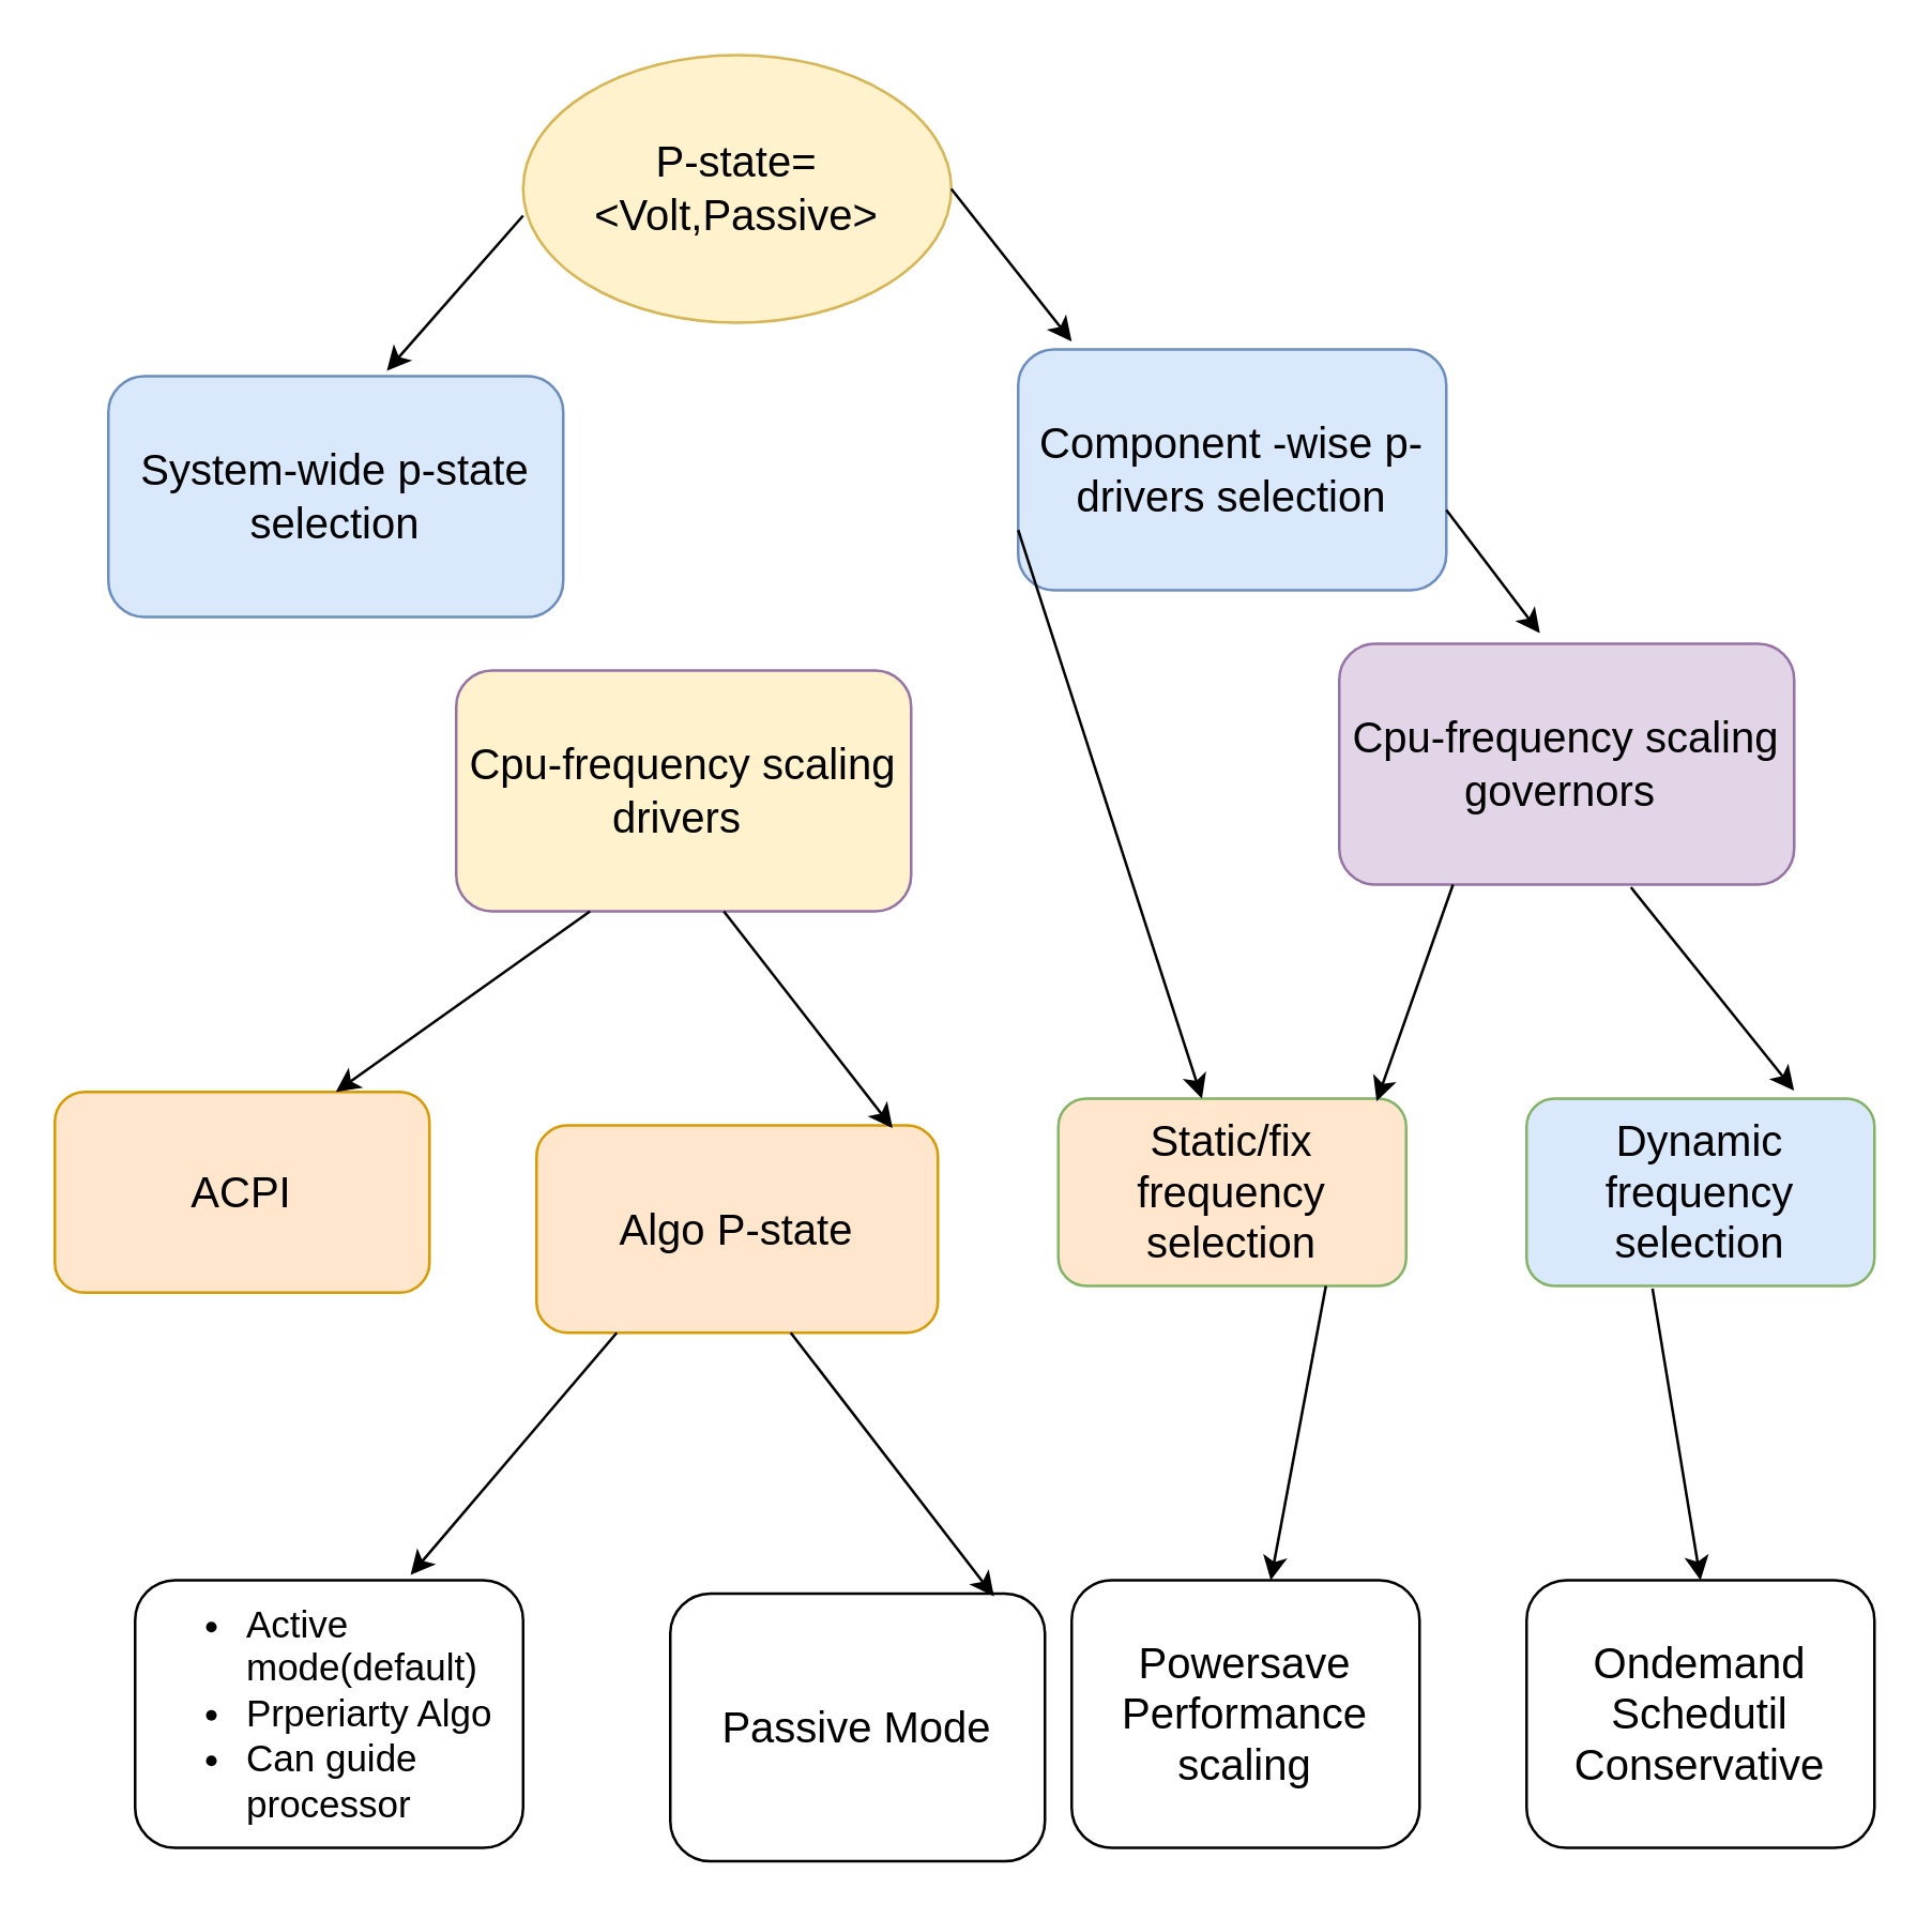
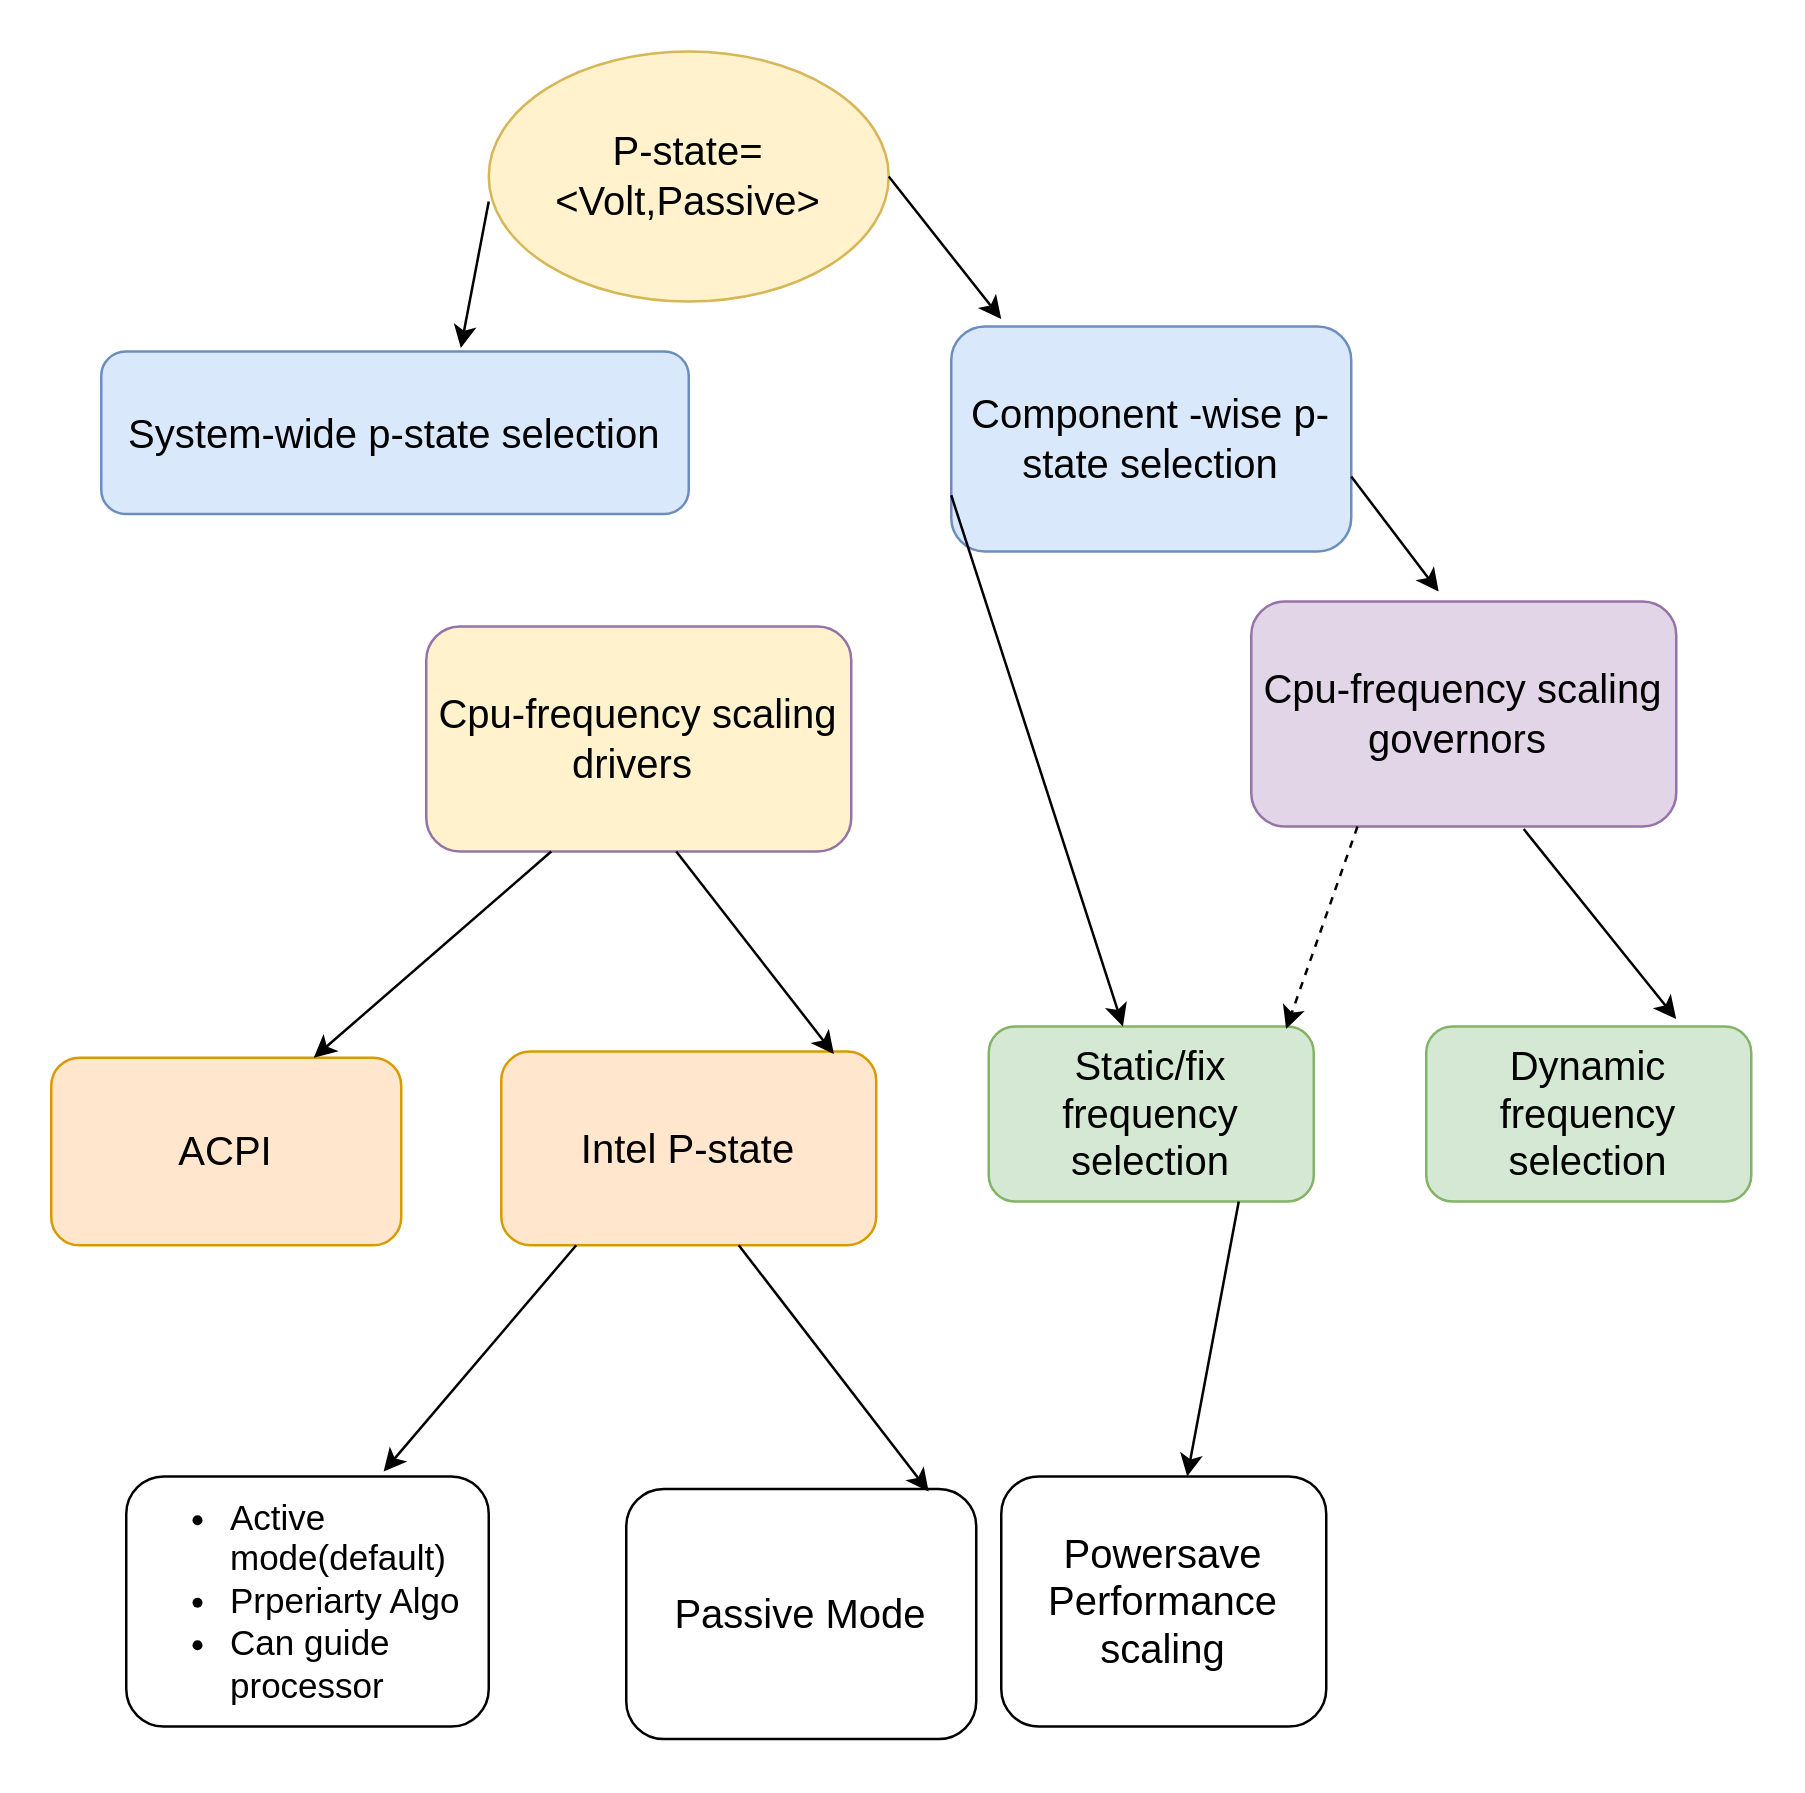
  <mxCell id="0" />
  <mxCell id="1" parent="0" />
- <mxCell id="2" value="&lt;font style=&quot;font-size: 16px;&quot;&gt;Component -wise p-drivers selection&lt;/font&gt;" style="rounded=1;whiteSpace=wrap;html=1;fillColor=#dae8fc;strokeColor=#6c8ebf;" vertex="1" parent="1"><mxGeometry x="380" y="130" width="160" height="90" as="geometry" /></mxCell>
+ <mxCell id="2" value="&lt;font style=&quot;font-size: 16px;&quot;&gt;Component -wise p-state selection&lt;/font&gt;" style="rounded=1;whiteSpace=wrap;html=1;fillColor=#dae8fc;strokeColor=#6c8ebf;" vertex="1" parent="1"><mxGeometry x="380" y="130" width="160" height="90" as="geometry" /></mxCell>
  <mxCell id="3" value="&lt;font style=&quot;font-size: 16px;&quot;&gt;P-state=&amp;lt;Volt,Passive&amp;gt;&lt;/font&gt;" style="ellipse;whiteSpace=wrap;html=1;fillColor=#fff2cc;strokeColor=#d6b656;" vertex="1" parent="1"><mxGeometry x="195" y="20" width="160" height="100" as="geometry" /></mxCell>
- <mxCell id="4" value="&lt;font style=&quot;font-size: 16px;&quot;&gt;System-wide p-state selection&lt;/font&gt;" style="rounded=1;whiteSpace=wrap;html=1;fillColor=#dae8fc;strokeColor=#6c8ebf;" vertex="1" parent="1"><mxGeometry x="40" y="140" width="170" height="90" as="geometry" /></mxCell>
+ <mxCell id="4" value="&lt;font style=&quot;font-size: 16px;&quot;&gt;System-wide p-state selection&lt;/font&gt;" style="rounded=1;whiteSpace=wrap;html=1;fillColor=#dae8fc;strokeColor=#6c8ebf;" vertex="1" parent="1"><mxGeometry x="40" y="140" width="235" height="65" as="geometry" /></mxCell>
  <mxCell id="5" value="&lt;font style=&quot;font-size: 16px;&quot;&gt;Cpu-frequency scaling drivers&amp;nbsp;&lt;/font&gt;" style="rounded=1;whiteSpace=wrap;html=1;fillColor=#fff2cc;strokeColor=#9673a6;" vertex="1" parent="1"><mxGeometry x="170" y="250" width="170" height="90" as="geometry" /></mxCell>
  <mxCell id="6" value="&lt;font style=&quot;font-size: 16px;&quot;&gt;Cpu-frequency scaling governors&amp;nbsp;&lt;/font&gt;" style="rounded=1;whiteSpace=wrap;html=1;fillColor=#e1d5e7;strokeColor=#9673a6;" vertex="1" parent="1"><mxGeometry x="500" y="240" width="170" height="90" as="geometry" /></mxCell>
- <mxCell id="7" value="&lt;font style=&quot;font-size: 16px;&quot;&gt;ACPI&lt;/font&gt;" style="rounded=1;whiteSpace=wrap;html=1;fillColor=#ffe6cc;strokeColor=#d79b00;" vertex="1" parent="1"><mxGeometry x="20" y="407.5" width="140" height="75" as="geometry" /></mxCell>
- <mxCell id="8" value="&lt;font style=&quot;font-size: 16px;&quot;&gt;Algo P-state&lt;/font&gt;" style="rounded=1;whiteSpace=wrap;html=1;fillColor=#ffe6cc;strokeColor=#d79b00;" vertex="1" parent="1"><mxGeometry x="200" y="420" width="150" height="77.5" as="geometry" /></mxCell>
- <mxCell id="9" value="&lt;font style=&quot;font-size: 16px;&quot;&gt;Static/fix frequency&lt;br&gt;selection&lt;/font&gt;" style="rounded=1;whiteSpace=wrap;html=1;fillColor=#ffe6cc;strokeColor=#82b366;" vertex="1" parent="1"><mxGeometry x="395" y="410" width="130" height="70" as="geometry" /></mxCell>
+ <mxCell id="7" value="&lt;font style=&quot;font-size: 16px;&quot;&gt;ACPI&lt;/font&gt;" style="rounded=1;whiteSpace=wrap;html=1;fillColor=#ffe6cc;strokeColor=#d79b00;" vertex="1" parent="1"><mxGeometry x="20" y="422.5" width="140" height="75" as="geometry" /></mxCell>
+ <mxCell id="8" value="&lt;font style=&quot;font-size: 16px;&quot;&gt;Intel P-state&lt;/font&gt;" style="rounded=1;whiteSpace=wrap;html=1;fillColor=#ffe6cc;strokeColor=#d79b00;" vertex="1" parent="1"><mxGeometry x="200" y="420" width="150" height="77.5" as="geometry" /></mxCell>
+ <mxCell id="9" value="&lt;font style=&quot;font-size: 16px;&quot;&gt;Static/fix frequency&lt;br&gt;selection&lt;/font&gt;" style="rounded=1;whiteSpace=wrap;html=1;fillColor=#d5e8d4;strokeColor=#82b366;" vertex="1" parent="1"><mxGeometry x="395" y="410" width="130" height="70" as="geometry" /></mxCell>
  <mxCell id="10" value="&lt;font style=&quot;font-size: 16px;&quot;&gt;Powersave&lt;br&gt;Performance&lt;br&gt;scaling&lt;/font&gt;" style="rounded=1;whiteSpace=wrap;html=1;" vertex="1" parent="1"><mxGeometry x="400" y="590" width="130" height="100" as="geometry" /></mxCell>
- <mxCell id="11" value="&lt;font style=&quot;font-size: 16px;&quot;&gt;Dynamic frequency&lt;br&gt;selection&lt;/font&gt;" style="rounded=1;whiteSpace=wrap;html=1;fillColor=#dae8fc;strokeColor=#82b366;" vertex="1" parent="1"><mxGeometry x="570" y="410" width="130" height="70" as="geometry" /></mxCell>
- <mxCell id="12" value="&lt;font style=&quot;font-size: 16px;&quot;&gt;Ondemand&lt;br&gt;Schedutil&lt;br&gt;Conservative&lt;/font&gt;" style="rounded=1;whiteSpace=wrap;html=1;" vertex="1" parent="1"><mxGeometry x="570" y="590" width="130" height="100" as="geometry" /></mxCell>
+ <mxCell id="11" value="&lt;font style=&quot;font-size: 16px;&quot;&gt;Dynamic frequency&lt;br&gt;selection&lt;/font&gt;" style="rounded=1;whiteSpace=wrap;html=1;fillColor=#d5e8d4;strokeColor=#82b366;" vertex="1" parent="1"><mxGeometry x="570" y="410" width="130" height="70" as="geometry" /></mxCell>
  <mxCell id="13" value="&lt;ul style=&quot;font-size: 14px;&quot;&gt;&lt;li&gt;&lt;font style=&quot;font-size: 14px;&quot;&gt;Active mode(default)&lt;/font&gt;&lt;/li&gt;&lt;li&gt;&lt;font style=&quot;font-size: 14px;&quot;&gt;Prperiarty Algo&lt;/font&gt;&lt;/li&gt;&lt;li&gt;&lt;font style=&quot;font-size: 14px;&quot;&gt;Can guide p&lt;/font&gt;rocessor&lt;/li&gt;&lt;/ul&gt;" style="rounded=1;whiteSpace=wrap;html=1;align=left;" vertex="1" parent="1"><mxGeometry x="50" y="590" width="145" height="100" as="geometry" /></mxCell>
  <mxCell id="14" value="&lt;font style=&quot;font-size: 16px;&quot;&gt;Passive Mode&lt;/font&gt;" style="rounded=1;whiteSpace=wrap;html=1;" vertex="1" parent="1"><mxGeometry x="250" y="595" width="140" height="100" as="geometry" /></mxCell>
  <mxCell id="15" value="" style="endArrow=classic;html=1;rounded=0;entryX=0.612;entryY=-0.022;entryDx=0;entryDy=0;entryPerimeter=0;" edge="1" parent="1" target="4"><mxGeometry width="50" height="50" relative="1" as="geometry"><mxPoint x="195" y="80" as="sourcePoint" /><mxPoint x="140" y="130" as="targetPoint" /></mxGeometry></mxCell>
  <mxCell id="16" value="" style="endArrow=classic;html=1;rounded=0;entryX=0.125;entryY=-0.033;entryDx=0;entryDy=0;entryPerimeter=0;" edge="1" parent="1" target="2"><mxGeometry width="50" height="50" relative="1" as="geometry"><mxPoint x="355" y="70" as="sourcePoint" /><mxPoint x="400" y="130" as="targetPoint" /></mxGeometry></mxCell>
  <mxCell id="17" value="" style="endArrow=classic;html=1;rounded=0;exitX=0;exitY=0.75;exitDx=0;exitDy=0;" edge="1" parent="1" source="2" target="9"><mxGeometry width="50" height="50" relative="1" as="geometry"><mxPoint x="380" y="210" as="sourcePoint" /><mxPoint x="330" y="260" as="targetPoint" /></mxGeometry></mxCell>
  <mxCell id="18" value="" style="endArrow=classic;html=1;rounded=0;entryX=0.75;entryY=0;entryDx=0;entryDy=0;" edge="1" parent="1" target="7"><mxGeometry width="50" height="50" relative="1" as="geometry"><mxPoint x="220" y="340" as="sourcePoint" /><mxPoint x="170" y="390" as="targetPoint" /></mxGeometry></mxCell>
  <mxCell id="19" value="" style="endArrow=classic;html=1;rounded=0;entryX=0.71;entryY=-0.02;entryDx=0;entryDy=0;entryPerimeter=0;" edge="1" parent="1" target="13"><mxGeometry width="50" height="50" relative="1" as="geometry"><mxPoint x="230" y="497.5" as="sourcePoint" /><mxPoint x="149.96" y="582.5" as="targetPoint" /></mxGeometry></mxCell>
  <mxCell id="20" value="" style="endArrow=classic;html=1;rounded=0;entryX=0.441;entryY=-0.044;entryDx=0;entryDy=0;entryPerimeter=0;" edge="1" parent="1" target="6"><mxGeometry width="50" height="50" relative="1" as="geometry"><mxPoint x="540" y="190" as="sourcePoint" /><mxPoint x="585" y="247" as="targetPoint" /></mxGeometry></mxCell>
- <mxCell id="21" value="" style="endArrow=classic;html=1;rounded=0;entryX=0.915;entryY=0.014;entryDx=0;entryDy=0;entryPerimeter=0;exitX=0.25;exitY=1;exitDx=0;exitDy=0;" edge="1" parent="1" source="6" target="9"><mxGeometry width="50" height="50" relative="1" as="geometry"><mxPoint x="570" y="360" as="sourcePoint" /><mxPoint x="510" y="432.5" as="targetPoint" /></mxGeometry></mxCell>
+ <mxCell id="21" value="" style="endArrow=classic;html=1;rounded=0;entryX=0.915;entryY=0.014;entryDx=0;entryDy=0;entryPerimeter=0;exitX=0.25;exitY=1;exitDx=0;exitDy=0;dashed=1;" edge="1" parent="1" source="6" target="9"><mxGeometry width="50" height="50" relative="1" as="geometry"><mxPoint x="570" y="360" as="sourcePoint" /><mxPoint x="510" y="432.5" as="targetPoint" /></mxGeometry></mxCell>
  <mxCell id="22" value="" style="endArrow=classic;html=1;rounded=0;exitX=0.641;exitY=1.011;exitDx=0;exitDy=0;exitPerimeter=0;entryX=0.854;entryY=0.029;entryDx=0;entryDy=0;entryPerimeter=0;" edge="1" parent="1" source="6"><mxGeometry width="50" height="50" relative="1" as="geometry"><mxPoint x="630" y="360" as="sourcePoint" /><mxPoint x="669.98" y="406.99" as="targetPoint" /></mxGeometry></mxCell>
  <mxCell id="23" value="" style="endArrow=classic;html=1;rounded=0;entryX=0.887;entryY=0.013;entryDx=0;entryDy=0;entryPerimeter=0;" edge="1" parent="1" target="8"><mxGeometry width="50" height="50" relative="1" as="geometry"><mxPoint x="270" y="340" as="sourcePoint" /><mxPoint x="315" y="397" as="targetPoint" /></mxGeometry></mxCell>
  <mxCell id="24" value="" style="endArrow=classic;html=1;rounded=0;entryX=0.864;entryY=0.01;entryDx=0;entryDy=0;entryPerimeter=0;" edge="1" parent="1" target="14"><mxGeometry width="50" height="50" relative="1" as="geometry"><mxPoint x="295" y="497.5" as="sourcePoint" /><mxPoint x="350" y="580" as="targetPoint" /></mxGeometry></mxCell>
  <mxCell id="25" value="" style="endArrow=classic;html=1;rounded=0;" edge="1" parent="1" target="10"><mxGeometry width="50" height="50" relative="1" as="geometry"><mxPoint x="495" y="480" as="sourcePoint" /><mxPoint x="450" y="530" as="targetPoint" /></mxGeometry></mxCell>
- <mxCell id="26" value="" style="endArrow=classic;html=1;rounded=0;entryX=0.5;entryY=0;entryDx=0;entryDy=0;exitX=0.362;exitY=1.014;exitDx=0;exitDy=0;exitPerimeter=0;" edge="1" parent="1" source="11" target="12"><mxGeometry width="50" height="50" relative="1" as="geometry"><mxPoint x="627.5" y="497.5" as="sourcePoint" /><mxPoint x="582.5" y="547.5" as="targetPoint" /></mxGeometry></mxCell>
